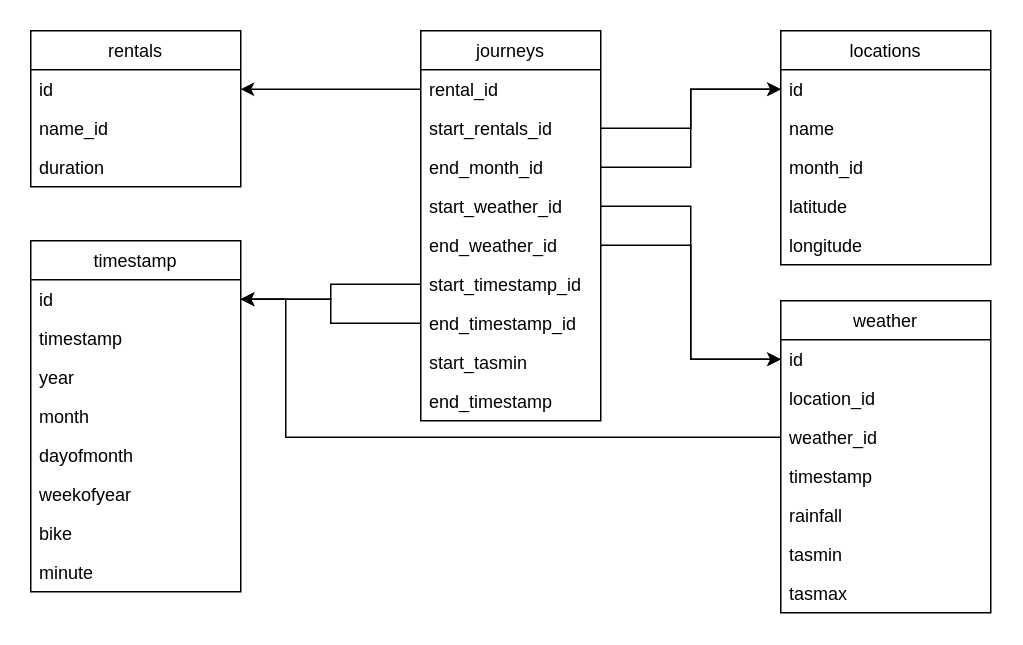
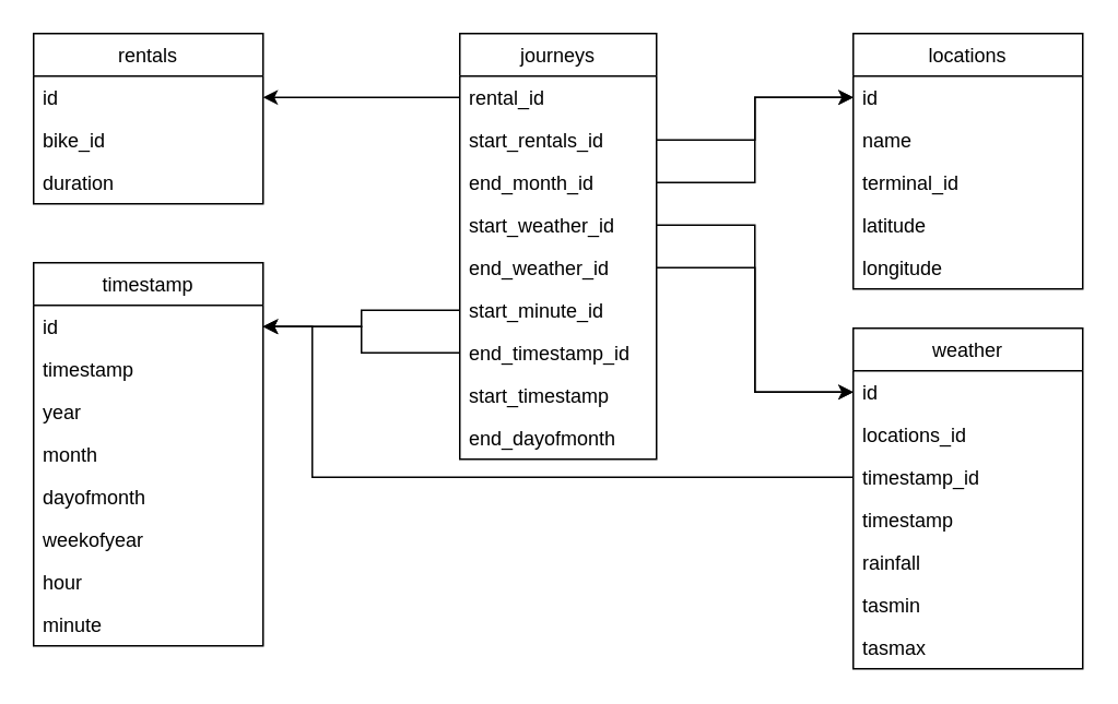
  <mxCell id="0" />
  <mxCell id="1" parent="0" />
  <mxCell id="2" value="journeys" style="swimlane;fontStyle=0;childLayout=stackLayout;horizontal=1;startSize=26;horizontalStack=0;resizeParent=1;resizeParentMax=0;resizeLast=0;collapsible=1;marginBottom=0;" vertex="1" parent="1"><mxGeometry x="280" y="20" width="120" height="260" as="geometry" /></mxCell>
  <mxCell id="3" value="rental_id" style="text;align=left;verticalAlign=top;spacingLeft=4;spacingRight=4;overflow=hidden;rotatable=0;points=[[0,0.5],[1,0.5]];portConstraint=eastwest;" vertex="1" parent="2"><mxGeometry y="26" width="120" height="26" as="geometry" /></mxCell>
  <mxCell id="4" value="start_rentals_id    " style="text;align=left;verticalAlign=top;spacingLeft=4;spacingRight=4;overflow=hidden;rotatable=0;points=[[0,0.5],[1,0.5]];portConstraint=eastwest;" vertex="1" parent="2"><mxGeometry y="52" width="120" height="26" as="geometry" /></mxCell>
  <mxCell id="5" value="end_month_id" style="text;align=left;verticalAlign=top;spacingLeft=4;spacingRight=4;overflow=hidden;rotatable=0;points=[[0,0.5],[1,0.5]];portConstraint=eastwest;" vertex="1" parent="2"><mxGeometry y="78" width="120" height="26" as="geometry" /></mxCell>
  <mxCell id="6" value="start_weather_id" style="text;align=left;verticalAlign=top;spacingLeft=4;spacingRight=4;overflow=hidden;rotatable=0;points=[[0,0.5],[1,0.5]];portConstraint=eastwest;" vertex="1" parent="2"><mxGeometry y="104" width="120" height="26" as="geometry" /></mxCell>
  <mxCell id="7" value="end_weather_id" style="text;align=left;verticalAlign=top;spacingLeft=4;spacingRight=4;overflow=hidden;rotatable=0;points=[[0,0.5],[1,0.5]];portConstraint=eastwest;" vertex="1" parent="2"><mxGeometry y="130" width="120" height="26" as="geometry" /></mxCell>
- <mxCell id="8" value="start_timestamp_id" style="text;align=left;verticalAlign=top;spacingLeft=4;spacingRight=4;overflow=hidden;rotatable=0;points=[[0,0.5],[1,0.5]];portConstraint=eastwest;" vertex="1" parent="2"><mxGeometry y="156" width="120" height="26" as="geometry" /></mxCell>
+ <mxCell id="8" value="start_minute_id" style="text;align=left;verticalAlign=top;spacingLeft=4;spacingRight=4;overflow=hidden;rotatable=0;points=[[0,0.5],[1,0.5]];portConstraint=eastwest;" vertex="1" parent="2"><mxGeometry y="156" width="120" height="26" as="geometry" /></mxCell>
  <mxCell id="9" value="end_timestamp_id" style="text;align=left;verticalAlign=top;spacingLeft=4;spacingRight=4;overflow=hidden;rotatable=0;points=[[0,0.5],[1,0.5]];portConstraint=eastwest;" vertex="1" parent="2"><mxGeometry y="182" width="120" height="26" as="geometry" /></mxCell>
- <mxCell id="10" value="start_tasmin" style="text;align=left;verticalAlign=top;spacingLeft=4;spacingRight=4;overflow=hidden;rotatable=0;points=[[0,0.5],[1,0.5]];portConstraint=eastwest;" vertex="1" parent="2"><mxGeometry y="208" width="120" height="26" as="geometry" /></mxCell>
- <mxCell id="11" value="end_timestamp" style="text;align=left;verticalAlign=top;spacingLeft=4;spacingRight=4;overflow=hidden;rotatable=0;points=[[0,0.5],[1,0.5]];portConstraint=eastwest;" vertex="1" parent="2"><mxGeometry y="234" width="120" height="26" as="geometry" /></mxCell>
+ <mxCell id="10" value="start_timestamp" style="text;align=left;verticalAlign=top;spacingLeft=4;spacingRight=4;overflow=hidden;rotatable=0;points=[[0,0.5],[1,0.5]];portConstraint=eastwest;" vertex="1" parent="2"><mxGeometry y="208" width="120" height="26" as="geometry" /></mxCell>
+ <mxCell id="11" value="end_dayofmonth" style="text;align=left;verticalAlign=top;spacingLeft=4;spacingRight=4;overflow=hidden;rotatable=0;points=[[0,0.5],[1,0.5]];portConstraint=eastwest;" vertex="1" parent="2"><mxGeometry y="234" width="120" height="26" as="geometry" /></mxCell>
  <mxCell id="12" value="rentals" style="swimlane;fontStyle=0;childLayout=stackLayout;horizontal=1;startSize=26;horizontalStack=0;resizeParent=1;resizeParentMax=0;resizeLast=0;collapsible=1;marginBottom=0;" vertex="1" parent="1"><mxGeometry x="20" y="20" width="140" height="104" as="geometry" /></mxCell>
  <mxCell id="13" value="id" style="text;align=left;verticalAlign=top;spacingLeft=4;spacingRight=4;overflow=hidden;rotatable=0;points=[[0,0.5],[1,0.5]];portConstraint=eastwest;" vertex="1" parent="12"><mxGeometry y="26" width="140" height="26" as="geometry" /></mxCell>
- <mxCell id="14" value="name_id&#10;" style="text;align=left;verticalAlign=top;spacingLeft=4;spacingRight=4;overflow=hidden;rotatable=0;points=[[0,0.5],[1,0.5]];portConstraint=eastwest;" vertex="1" parent="12"><mxGeometry y="52" width="140" height="26" as="geometry" /></mxCell>
+ <mxCell id="14" value="bike_id&#10;" style="text;align=left;verticalAlign=top;spacingLeft=4;spacingRight=4;overflow=hidden;rotatable=0;points=[[0,0.5],[1,0.5]];portConstraint=eastwest;" vertex="1" parent="12"><mxGeometry y="52" width="140" height="26" as="geometry" /></mxCell>
  <mxCell id="15" value="duration" style="text;align=left;verticalAlign=top;spacingLeft=4;spacingRight=4;overflow=hidden;rotatable=0;points=[[0,0.5],[1,0.5]];portConstraint=eastwest;" vertex="1" parent="12"><mxGeometry y="78" width="140" height="26" as="geometry" /></mxCell>
  <mxCell id="16" value="locations" style="swimlane;fontStyle=0;childLayout=stackLayout;horizontal=1;startSize=26;horizontalStack=0;resizeParent=1;resizeParentMax=0;resizeLast=0;collapsible=1;marginBottom=0;" vertex="1" parent="1"><mxGeometry x="520" y="20" width="140" height="156" as="geometry" /></mxCell>
  <mxCell id="17" value="id" style="text;align=left;verticalAlign=top;spacingLeft=4;spacingRight=4;overflow=hidden;rotatable=0;points=[[0,0.5],[1,0.5]];portConstraint=eastwest;" vertex="1" parent="16"><mxGeometry y="26" width="140" height="26" as="geometry" /></mxCell>
  <mxCell id="18" value="name" style="text;align=left;verticalAlign=top;spacingLeft=4;spacingRight=4;overflow=hidden;rotatable=0;points=[[0,0.5],[1,0.5]];portConstraint=eastwest;" vertex="1" parent="16"><mxGeometry y="52" width="140" height="26" as="geometry" /></mxCell>
- <mxCell id="19" value="month_id" style="text;align=left;verticalAlign=top;spacingLeft=4;spacingRight=4;overflow=hidden;rotatable=0;points=[[0,0.5],[1,0.5]];portConstraint=eastwest;" vertex="1" parent="16"><mxGeometry y="78" width="140" height="26" as="geometry" /></mxCell>
+ <mxCell id="19" value="terminal_id" style="text;align=left;verticalAlign=top;spacingLeft=4;spacingRight=4;overflow=hidden;rotatable=0;points=[[0,0.5],[1,0.5]];portConstraint=eastwest;" vertex="1" parent="16"><mxGeometry y="78" width="140" height="26" as="geometry" /></mxCell>
  <mxCell id="20" value="latitude" style="text;align=left;verticalAlign=top;spacingLeft=4;spacingRight=4;overflow=hidden;rotatable=0;points=[[0,0.5],[1,0.5]];portConstraint=eastwest;" vertex="1" parent="16"><mxGeometry y="104" width="140" height="26" as="geometry" /></mxCell>
  <mxCell id="21" value="longitude" style="text;align=left;verticalAlign=top;spacingLeft=4;spacingRight=4;overflow=hidden;rotatable=0;points=[[0,0.5],[1,0.5]];portConstraint=eastwest;" vertex="1" parent="16"><mxGeometry y="130" width="140" height="26" as="geometry" /></mxCell>
  <mxCell id="22" style="edgeStyle=orthogonalEdgeStyle;rounded=0;orthogonalLoop=1;jettySize=auto;html=1;exitX=1;exitY=0.5;exitDx=0;exitDy=0;entryX=0;entryY=0.5;entryDx=0;entryDy=0;" edge="1" parent="1" source="4" target="17"><mxGeometry relative="1" as="geometry" /></mxCell>
  <mxCell id="23" style="edgeStyle=orthogonalEdgeStyle;rounded=0;orthogonalLoop=1;jettySize=auto;html=1;exitX=1;exitY=0.5;exitDx=0;exitDy=0;entryX=0;entryY=0.5;entryDx=0;entryDy=0;" edge="1" parent="1" source="5" target="17"><mxGeometry relative="1" as="geometry" /></mxCell>
  <mxCell id="24" value="weather" style="swimlane;fontStyle=0;childLayout=stackLayout;horizontal=1;startSize=26;horizontalStack=0;resizeParent=1;resizeParentMax=0;resizeLast=0;collapsible=1;marginBottom=0;" vertex="1" parent="1"><mxGeometry x="520" y="200" width="140" height="208" as="geometry" /></mxCell>
  <mxCell id="25" value="id" style="text;align=left;verticalAlign=top;spacingLeft=4;spacingRight=4;overflow=hidden;rotatable=0;points=[[0,0.5],[1,0.5]];portConstraint=eastwest;" vertex="1" parent="24"><mxGeometry y="26" width="140" height="26" as="geometry" /></mxCell>
- <mxCell id="26" value="location_id" style="text;align=left;verticalAlign=top;spacingLeft=4;spacingRight=4;overflow=hidden;rotatable=0;points=[[0,0.5],[1,0.5]];portConstraint=eastwest;" vertex="1" parent="24"><mxGeometry y="52" width="140" height="26" as="geometry" /></mxCell>
- <mxCell id="27" value="weather_id" style="text;align=left;verticalAlign=top;spacingLeft=4;spacingRight=4;overflow=hidden;rotatable=0;points=[[0,0.5],[1,0.5]];portConstraint=eastwest;" vertex="1" parent="24"><mxGeometry y="78" width="140" height="26" as="geometry" /></mxCell>
+ <mxCell id="26" value="locations_id" style="text;align=left;verticalAlign=top;spacingLeft=4;spacingRight=4;overflow=hidden;rotatable=0;points=[[0,0.5],[1,0.5]];portConstraint=eastwest;" vertex="1" parent="24"><mxGeometry y="52" width="140" height="26" as="geometry" /></mxCell>
+ <mxCell id="27" value="timestamp_id" style="text;align=left;verticalAlign=top;spacingLeft=4;spacingRight=4;overflow=hidden;rotatable=0;points=[[0,0.5],[1,0.5]];portConstraint=eastwest;" vertex="1" parent="24"><mxGeometry y="78" width="140" height="26" as="geometry" /></mxCell>
  <mxCell id="28" value="timestamp" style="text;align=left;verticalAlign=top;spacingLeft=4;spacingRight=4;overflow=hidden;rotatable=0;points=[[0,0.5],[1,0.5]];portConstraint=eastwest;" vertex="1" parent="24"><mxGeometry y="104" width="140" height="26" as="geometry" /></mxCell>
  <mxCell id="29" value="rainfall" style="text;align=left;verticalAlign=top;spacingLeft=4;spacingRight=4;overflow=hidden;rotatable=0;points=[[0,0.5],[1,0.5]];portConstraint=eastwest;" vertex="1" parent="24"><mxGeometry y="130" width="140" height="26" as="geometry" /></mxCell>
  <mxCell id="30" value="tasmin" style="text;align=left;verticalAlign=top;spacingLeft=4;spacingRight=4;overflow=hidden;rotatable=0;points=[[0,0.5],[1,0.5]];portConstraint=eastwest;" vertex="1" parent="24"><mxGeometry y="156" width="140" height="26" as="geometry" /></mxCell>
  <mxCell id="31" value="tasmax" style="text;align=left;verticalAlign=top;spacingLeft=4;spacingRight=4;overflow=hidden;rotatable=0;points=[[0,0.5],[1,0.5]];portConstraint=eastwest;" vertex="1" parent="24"><mxGeometry y="182" width="140" height="26" as="geometry" /></mxCell>
  <mxCell id="32" value="timestamp" style="swimlane;fontStyle=0;childLayout=stackLayout;horizontal=1;startSize=26;horizontalStack=0;resizeParent=1;resizeParentMax=0;resizeLast=0;collapsible=1;marginBottom=0;" vertex="1" parent="1"><mxGeometry x="20" y="160" width="140" height="234" as="geometry" /></mxCell>
  <mxCell id="33" value="id" style="text;align=left;verticalAlign=top;spacingLeft=4;spacingRight=4;overflow=hidden;rotatable=0;points=[[0,0.5],[1,0.5]];portConstraint=eastwest;" vertex="1" parent="32"><mxGeometry y="26" width="140" height="26" as="geometry" /></mxCell>
  <mxCell id="34" value="timestamp" style="text;align=left;verticalAlign=top;spacingLeft=4;spacingRight=4;overflow=hidden;rotatable=0;points=[[0,0.5],[1,0.5]];portConstraint=eastwest;" vertex="1" parent="32"><mxGeometry y="52" width="140" height="26" as="geometry" /></mxCell>
  <mxCell id="35" value="year" style="text;align=left;verticalAlign=top;spacingLeft=4;spacingRight=4;overflow=hidden;rotatable=0;points=[[0,0.5],[1,0.5]];portConstraint=eastwest;" vertex="1" parent="32"><mxGeometry y="78" width="140" height="26" as="geometry" /></mxCell>
  <mxCell id="36" value="month" style="text;align=left;verticalAlign=top;spacingLeft=4;spacingRight=4;overflow=hidden;rotatable=0;points=[[0,0.5],[1,0.5]];portConstraint=eastwest;" vertex="1" parent="32"><mxGeometry y="104" width="140" height="26" as="geometry" /></mxCell>
  <mxCell id="37" value="dayofmonth" style="text;align=left;verticalAlign=top;spacingLeft=4;spacingRight=4;overflow=hidden;rotatable=0;points=[[0,0.5],[1,0.5]];portConstraint=eastwest;" vertex="1" parent="32"><mxGeometry y="130" width="140" height="26" as="geometry" /></mxCell>
  <mxCell id="38" value="weekofyear" style="text;align=left;verticalAlign=top;spacingLeft=4;spacingRight=4;overflow=hidden;rotatable=0;points=[[0,0.5],[1,0.5]];portConstraint=eastwest;" vertex="1" parent="32"><mxGeometry y="156" width="140" height="26" as="geometry" /></mxCell>
- <mxCell id="39" value="bike" style="text;align=left;verticalAlign=top;spacingLeft=4;spacingRight=4;overflow=hidden;rotatable=0;points=[[0,0.5],[1,0.5]];portConstraint=eastwest;" vertex="1" parent="32"><mxGeometry y="182" width="140" height="26" as="geometry" /></mxCell>
+ <mxCell id="39" value="hour" style="text;align=left;verticalAlign=top;spacingLeft=4;spacingRight=4;overflow=hidden;rotatable=0;points=[[0,0.5],[1,0.5]];portConstraint=eastwest;" vertex="1" parent="32"><mxGeometry y="182" width="140" height="26" as="geometry" /></mxCell>
  <mxCell id="40" value="minute" style="text;align=left;verticalAlign=top;spacingLeft=4;spacingRight=4;overflow=hidden;rotatable=0;points=[[0,0.5],[1,0.5]];portConstraint=eastwest;" vertex="1" parent="32"><mxGeometry y="208" width="140" height="26" as="geometry" /></mxCell>
  <mxCell id="41" style="edgeStyle=orthogonalEdgeStyle;rounded=0;orthogonalLoop=1;jettySize=auto;html=1;exitX=0;exitY=0.5;exitDx=0;exitDy=0;entryX=1;entryY=0.5;entryDx=0;entryDy=0;" edge="1" parent="1" source="8" target="33"><mxGeometry relative="1" as="geometry" /></mxCell>
  <mxCell id="42" style="edgeStyle=orthogonalEdgeStyle;rounded=0;orthogonalLoop=1;jettySize=auto;html=1;exitX=0;exitY=0.5;exitDx=0;exitDy=0;" edge="1" parent="1" source="9" target="33"><mxGeometry relative="1" as="geometry" /></mxCell>
  <mxCell id="43" style="edgeStyle=orthogonalEdgeStyle;rounded=0;orthogonalLoop=1;jettySize=auto;html=1;exitX=0;exitY=0.5;exitDx=0;exitDy=0;entryX=1;entryY=0.5;entryDx=0;entryDy=0;" edge="1" parent="1" source="3" target="13"><mxGeometry relative="1" as="geometry" /></mxCell>
  <mxCell id="44" style="edgeStyle=orthogonalEdgeStyle;rounded=0;orthogonalLoop=1;jettySize=auto;html=1;exitX=1;exitY=0.5;exitDx=0;exitDy=0;entryX=0;entryY=0.5;entryDx=0;entryDy=0;" edge="1" parent="1" source="6" target="25"><mxGeometry relative="1" as="geometry" /></mxCell>
  <mxCell id="45" style="edgeStyle=orthogonalEdgeStyle;rounded=0;orthogonalLoop=1;jettySize=auto;html=1;exitX=1;exitY=0.5;exitDx=0;exitDy=0;entryX=0;entryY=0.5;entryDx=0;entryDy=0;" edge="1" parent="1" source="7" target="25"><mxGeometry relative="1" as="geometry" /></mxCell>
  <mxCell id="46" style="edgeStyle=orthogonalEdgeStyle;rounded=0;orthogonalLoop=1;jettySize=auto;html=1;exitX=0;exitY=0.5;exitDx=0;exitDy=0;entryX=1;entryY=0.5;entryDx=0;entryDy=0;" edge="1" parent="1" source="27" target="33"><mxGeometry relative="1" as="geometry"><Array as="points"><mxPoint x="190" y="291" /><mxPoint x="190" y="199" /></Array></mxGeometry></mxCell>
